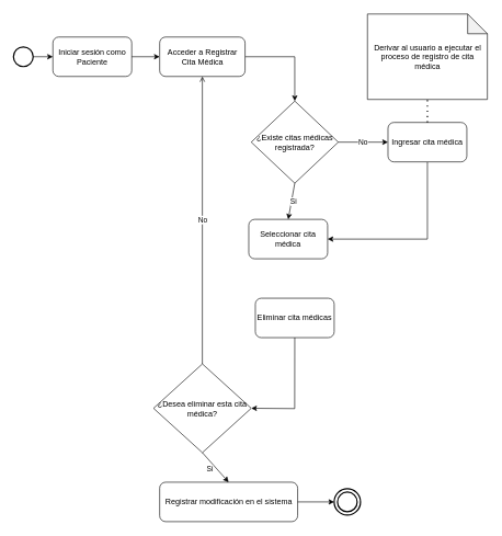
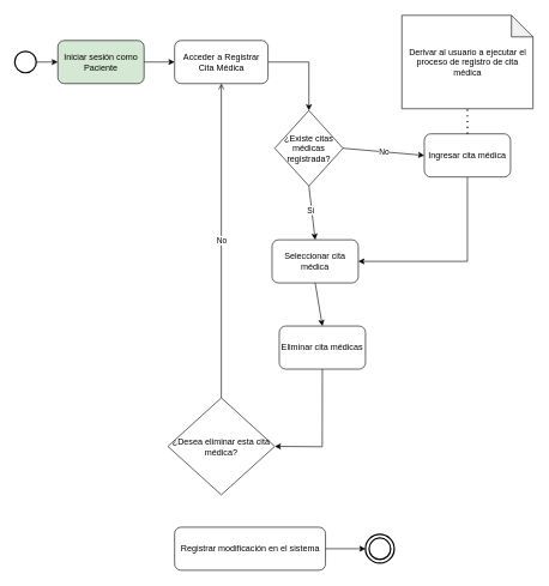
  <mxCell id="0" />
  <mxCell id="1" parent="0" />
  <mxCell id="2" value="" style="strokeWidth=2;html=1;shape=mxgraph.flowchart.start_2;whiteSpace=wrap;" vertex="1" parent="1"><mxGeometry x="20" y="70.5" width="30" height="30" as="geometry" /></mxCell>
  <mxCell id="3" value="" style="ellipse;shape=doubleEllipse;whiteSpace=wrap;html=1;aspect=fixed;perimeterSpacing=0;strokeWidth=2;" vertex="1" parent="1"><mxGeometry x="508.13" y="743" width="40" height="40" as="geometry" /></mxCell>
- <mxCell id="4" value="Iniciar sesión como Paciente" style="rounded=1;whiteSpace=wrap;html=1;" vertex="1" parent="1"><mxGeometry x="80" y="55.5" width="120" height="60" as="geometry" /></mxCell>
+ <mxCell id="4" value="Iniciar sesión como Paciente" style="rounded=1;whiteSpace=wrap;html=1;fillColor=#d5e8d4;" vertex="1" parent="1"><mxGeometry x="80" y="55.5" width="120" height="60" as="geometry" /></mxCell>
  <mxCell id="5" value="" style="endArrow=classic;html=1;rounded=0;exitX=1;exitY=0.5;exitDx=0;exitDy=0;exitPerimeter=0;entryX=0;entryY=0.5;entryDx=0;entryDy=0;" edge="1" parent="1" source="2" target="4"><mxGeometry width="50" height="50" relative="1" as="geometry"><mxPoint x="170" y="375.5" as="sourcePoint" /><mxPoint x="220" y="325.5" as="targetPoint" /></mxGeometry></mxCell>
  <mxCell id="6" value="" style="endArrow=classic;html=1;rounded=0;exitX=1;exitY=0.5;exitDx=0;exitDy=0;entryX=0;entryY=0.5;entryDx=0;entryDy=0;" edge="1" parent="1" source="4" target="19"><mxGeometry width="50" height="50" relative="1" as="geometry"><mxPoint x="70" y="110.5" as="sourcePoint" /><mxPoint x="120" y="110.5" as="targetPoint" /></mxGeometry></mxCell>
- <mxCell id="7" value="¿Existe citas médicas registrada?" style="rhombus;whiteSpace=wrap;html=1;" vertex="1" parent="1"><mxGeometry x="381.88" y="153" width="132.5" height="125" as="geometry" /></mxCell>
+ <mxCell id="7" value="¿Existe citas médicas registrada?" style="rhombus;whiteSpace=wrap;html=1;" vertex="1" parent="1"><mxGeometry x="381.88" y="153" width="95" height="105" as="geometry" /></mxCell>
  <mxCell id="8" style="edgeStyle=orthogonalEdgeStyle;rounded=0;orthogonalLoop=1;jettySize=auto;html=1;entryX=1;entryY=0.5;entryDx=0;entryDy=0;" edge="1" parent="1" source="9" target="13"><mxGeometry relative="1" as="geometry"><mxPoint x="650" y="363" as="targetPoint" /><Array as="points"><mxPoint x="650" y="363" /></Array></mxGeometry></mxCell>
  <mxCell id="9" value="Ingresar cita médica" style="rounded=1;whiteSpace=wrap;html=1;" vertex="1" parent="1"><mxGeometry x="590" y="185.5" width="120" height="60" as="geometry" /></mxCell>
  <mxCell id="10" value="No" style="endArrow=classic;html=1;rounded=0;exitX=1;exitY=0.5;exitDx=0;exitDy=0;entryX=0;entryY=0.5;entryDx=0;entryDy=0;" edge="1" parent="1" source="7" target="9"><mxGeometry width="50" height="50" relative="1" as="geometry"><mxPoint x="340" y="140.5" as="sourcePoint" /><mxPoint x="340" y="170.5" as="targetPoint" /><Array as="points" /></mxGeometry></mxCell>
  <mxCell id="11" value="" style="endArrow=classic;html=1;rounded=0;exitX=0.5;exitY=1;exitDx=0;exitDy=0;entryX=0.5;entryY=0;entryDx=0;entryDy=0;" edge="1" parent="1" source="7" target="13"><mxGeometry width="50" height="50" relative="1" as="geometry"><mxPoint x="340" y="140.5" as="sourcePoint" /><mxPoint x="330" y="270.5" as="targetPoint" /><Array as="points" /></mxGeometry></mxCell>
  <mxCell id="12" value="Si" style="edgeLabel;html=1;align=center;verticalAlign=middle;resizable=0;points=[];" vertex="1" connectable="0" parent="11"><mxGeometry x="-0.427" y="1" relative="1" as="geometry"><mxPoint x="-1" y="12" as="offset" /></mxGeometry></mxCell>
  <mxCell id="13" value="Seleccionar cita médica" style="rounded=1;whiteSpace=wrap;html=1;" vertex="1" parent="1"><mxGeometry x="378.13" y="333" width="120" height="60" as="geometry" /></mxCell>
  <mxCell id="14" value="Eliminar cita médicas" style="rounded=1;whiteSpace=wrap;html=1;" vertex="1" parent="1"><mxGeometry x="388.13" y="453" width="120" height="60" as="geometry" /></mxCell>
+ <mxCell id="15" value="" style="endArrow=classic;html=1;rounded=0;exitX=0.5;exitY=1;exitDx=0;exitDy=0;entryX=0.5;entryY=0;entryDx=0;entryDy=0;" edge="1" parent="1" source="13" target="14"><mxGeometry width="50" height="50" relative="1" as="geometry"><mxPoint x="340" y="140.5" as="sourcePoint" /><mxPoint x="340" y="170.5" as="targetPoint" /><Array as="points" /></mxGeometry></mxCell>
  <mxCell id="16" value="Registrar modificación en el sistema" style="rounded=1;whiteSpace=wrap;html=1;" vertex="1" parent="1"><mxGeometry x="242.5" y="733" width="210" height="60" as="geometry" /></mxCell>
  <mxCell id="17" value="Derivar al usuario a ejecutar el proceso de registro de cita médica" style="shape=note;whiteSpace=wrap;html=1;backgroundOutline=1;darkOpacity=0.05;" vertex="1" parent="1"><mxGeometry x="558.75" y="20.5" width="182.5" height="130" as="geometry" /></mxCell>
  <mxCell id="18" style="edgeStyle=orthogonalEdgeStyle;rounded=0;orthogonalLoop=1;jettySize=auto;html=1;entryX=0.5;entryY=0;entryDx=0;entryDy=0;" edge="1" parent="1" source="19" target="7"><mxGeometry relative="1" as="geometry" /></mxCell>
  <mxCell id="19" value="Acceder a Registrar Cita Médica" style="rounded=1;whiteSpace=wrap;html=1;" vertex="1" parent="1"><mxGeometry x="242.5" y="55.5" width="130" height="60" as="geometry" /></mxCell>
  <mxCell id="20" value="" style="endArrow=none;dashed=1;html=1;dashPattern=1 3;strokeWidth=2;rounded=0;exitX=0.5;exitY=0;exitDx=0;exitDy=0;" edge="1" parent="1" source="9" target="17"><mxGeometry width="50" height="50" relative="1" as="geometry"><mxPoint x="410" y="150.5" as="sourcePoint" /><mxPoint x="460" y="100.5" as="targetPoint" /></mxGeometry></mxCell>
  <mxCell id="21" value="¿Desea eliminar esta cita médica?" style="rhombus;whiteSpace=wrap;html=1;" vertex="1" parent="1"><mxGeometry x="233.13" y="553" width="148.75" height="135" as="geometry" /></mxCell>
- <mxCell id="22" value="" style="endArrow=classic;html=1;rounded=0;exitX=0.5;exitY=1;exitDx=0;exitDy=0;entryX=0.5;entryY=0;entryDx=0;entryDy=0;" edge="1" parent="1" source="21" target="16"><mxGeometry width="50" height="50" relative="1" as="geometry"><mxPoint x="320" y="733" as="sourcePoint" /><mxPoint x="308" y="743" as="targetPoint" /><Array as="points" /></mxGeometry></mxCell>
- <mxCell id="23" value="Si" style="edgeLabel;html=1;align=center;verticalAlign=middle;resizable=0;points=[];" vertex="1" connectable="0" parent="22"><mxGeometry x="-0.427" y="1" relative="1" as="geometry"><mxPoint x="-1" y="12" as="offset" /></mxGeometry></mxCell>
  <mxCell id="24" value="No" style="endArrow=open;html=1;rounded=0;exitX=0.5;exitY=0;exitDx=0;exitDy=0;entryX=0.5;entryY=1;entryDx=0;entryDy=0;" edge="1" parent="1" source="21" target="19"><mxGeometry width="50" height="50" relative="1" as="geometry"><mxPoint x="390" y="633" as="sourcePoint" /><mxPoint x="470" y="623" as="targetPoint" /><Array as="points" /></mxGeometry></mxCell>
  <mxCell id="25" value="" style="endArrow=classic;html=1;rounded=0;exitX=0.5;exitY=1;exitDx=0;exitDy=0;entryX=1;entryY=0.5;entryDx=0;entryDy=0;" edge="1" parent="1" source="14" target="21"><mxGeometry width="50" height="50" relative="1" as="geometry"><mxPoint x="318" y="423" as="sourcePoint" /><mxPoint x="400" y="513" as="targetPoint" /><Array as="points"><mxPoint x="448" y="621" /></Array></mxGeometry></mxCell>
  <mxCell id="26" value="" style="endArrow=classic;html=1;rounded=0;exitX=1;exitY=0.5;exitDx=0;exitDy=0;entryX=0;entryY=0.5;entryDx=0;entryDy=0;" edge="1" parent="1" source="16" target="3"><mxGeometry width="50" height="50" relative="1" as="geometry"><mxPoint x="440" y="762.41" as="sourcePoint" /><mxPoint x="483" y="762.41" as="targetPoint" /></mxGeometry></mxCell>
